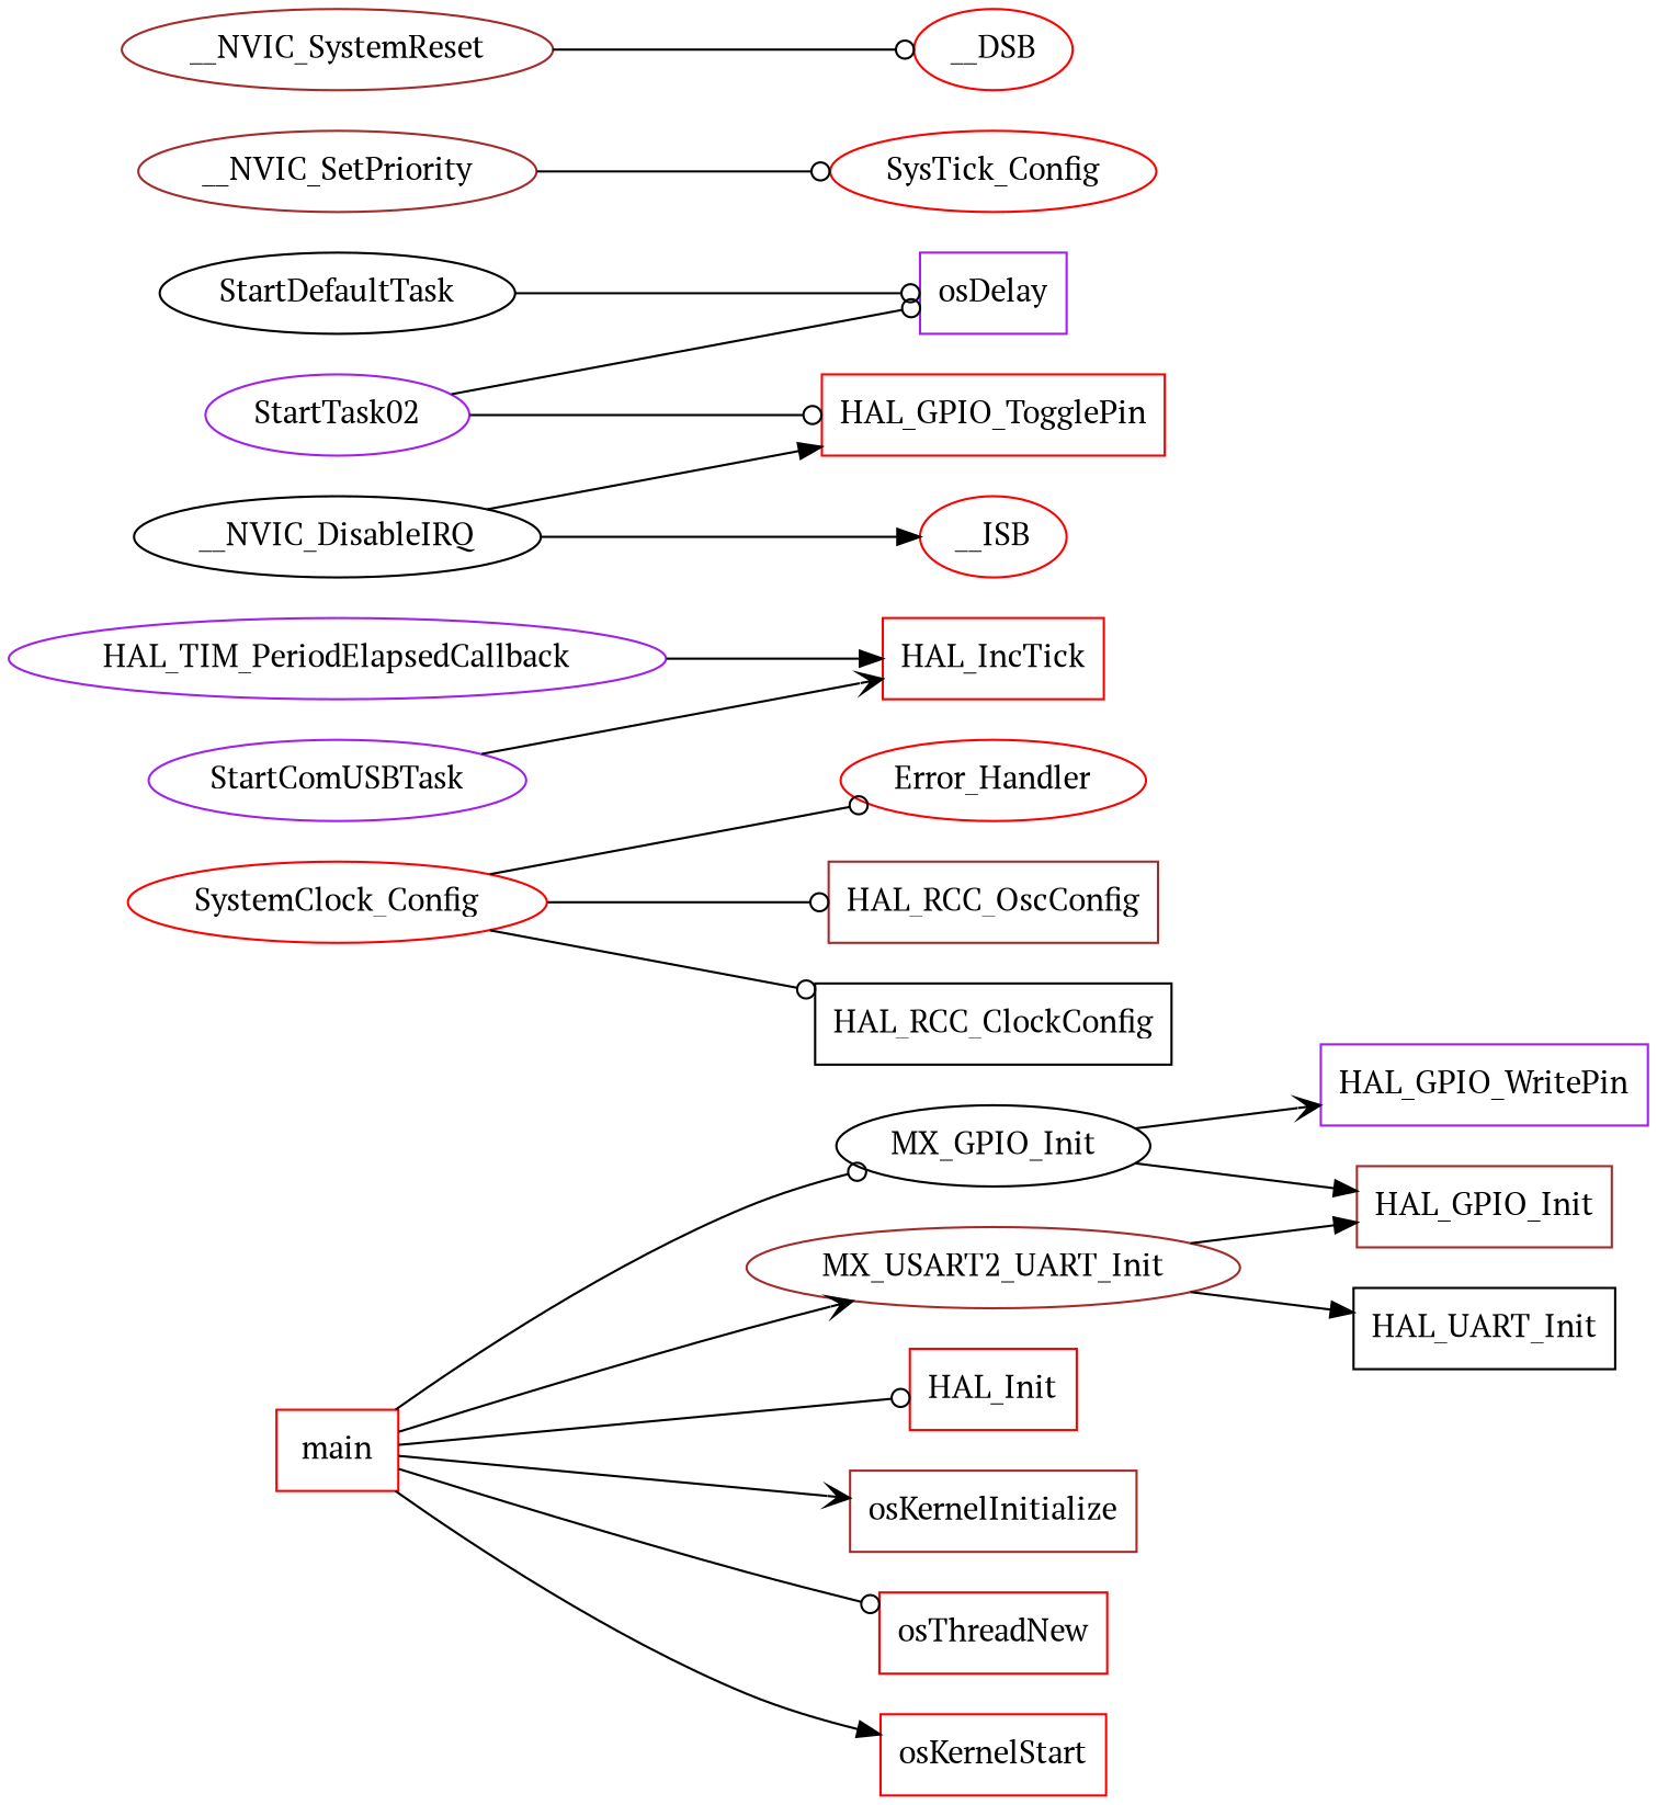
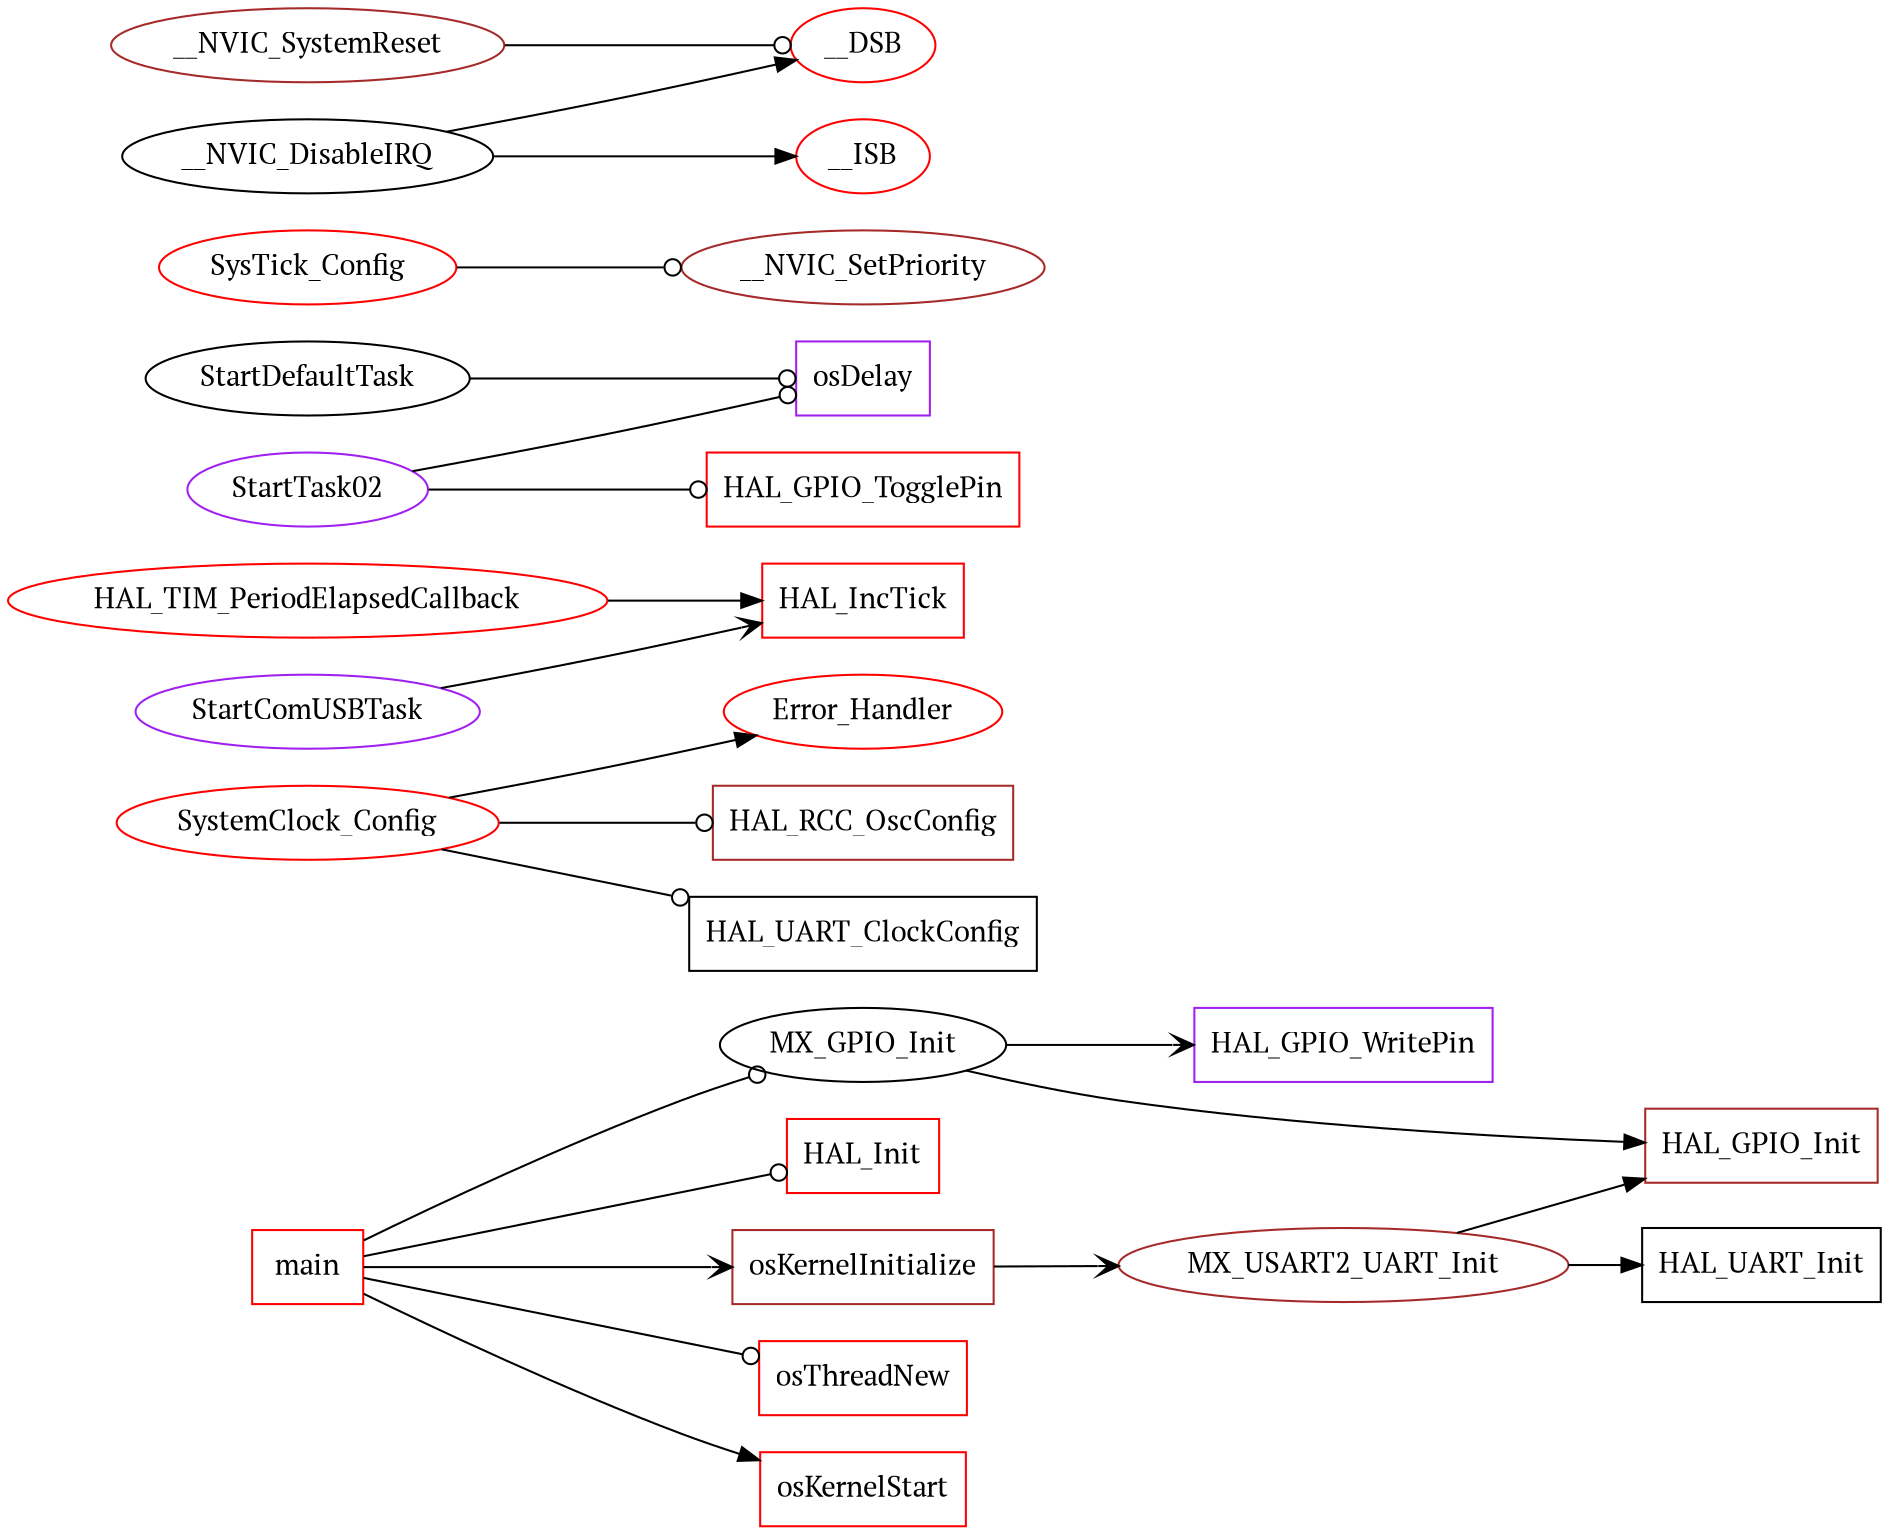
  digraph {
    fontname="PT Serif"
    rankdir=LR
    node [color=red fontname="PT Serif"]
    edge [arrowhead=odot fontname="PT Serif"]
    main [shape=box]
    n2 [color=black label=MX_GPIO_Init]
    n3 [color=brown label=MX_USART2_UART_Init]
    n4 [label=HAL_Init shape=box]
    n5 [color=brown label=osKernelInitialize shape=box]
    n6 [label=osThreadNew shape=box]
    n7 [label=osKernelStart shape=box]
    n8 [color=purple label=HAL_GPIO_WritePin shape=box]
    n9 [color=brown label=HAL_GPIO_Init shape=box]
    n10 [color=black label=HAL_UART_Init shape=box]
    n11 [label=SystemClock_Config]
    n12 [label=Error_Handler]
    n13 [color=brown label=HAL_RCC_OscConfig shape=box]
-   n14 [color=black label=HAL_RCC_ClockConfig shape=box]
+   n14 [color=black label=HAL_UART_ClockConfig shape=box]
    n15 [label=HAL_IncTick shape=box]
-   HAL_TIM_PeriodElapsedCallback [color=purple]
+   HAL_TIM_PeriodElapsedCallback
    n17 [color=purple label=osDelay shape=box]
    StartComUSBTask [color=purple]
    StartDefaultTask [color=black]
    n20 [label=HAL_GPIO_TogglePin shape=box]
    StartTask02 [color=purple]
    n22 [color=brown label=__NVIC_SetPriority]
    SysTick_Config
    n24 [label=__DSB]
    __NVIC_DisableIRQ [color=black]
    n26 [label=__ISB]
    __NVIC_SystemReset [color=brown]
    main -> n2
-   main -> n3 [arrowhead=vee]
+   n5 -> n3 [arrowhead=vee]
    main -> n4
    main -> n5 [arrowhead=vee]
    main -> n6
    main -> n7 [arrowhead=normal]
    n2 -> n8 [arrowhead=vee]
    n2 -> n9 [arrowhead=normal]
    n3 -> n9 [arrowhead=normal]
    n3 -> n10 [arrowhead=normal]
-   n11 -> n12
+   n11 -> n12 [arrowhead=normal]
    n11 -> n13
    n11 -> n14
    HAL_TIM_PeriodElapsedCallback -> n15 [arrowhead=normal]
    StartComUSBTask -> n15 [arrowhead=vee]
    StartDefaultTask -> n17
    StartTask02 -> n17
    StartTask02 -> n20
-   n22 -> SysTick_Config
-   __NVIC_DisableIRQ -> n20 [arrowhead=normal]
+   SysTick_Config -> n22
+   __NVIC_DisableIRQ -> n24 [arrowhead=normal]
    __NVIC_DisableIRQ -> n26 [arrowhead=normal]
    __NVIC_SystemReset -> n24
  }
